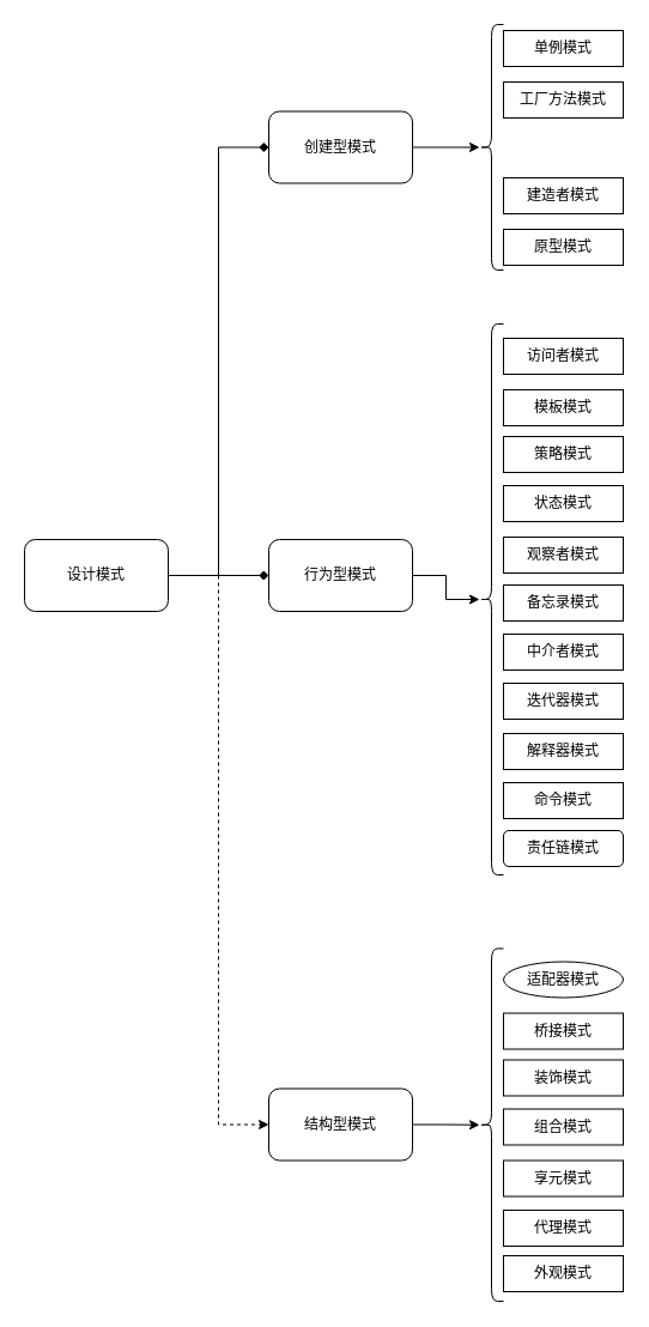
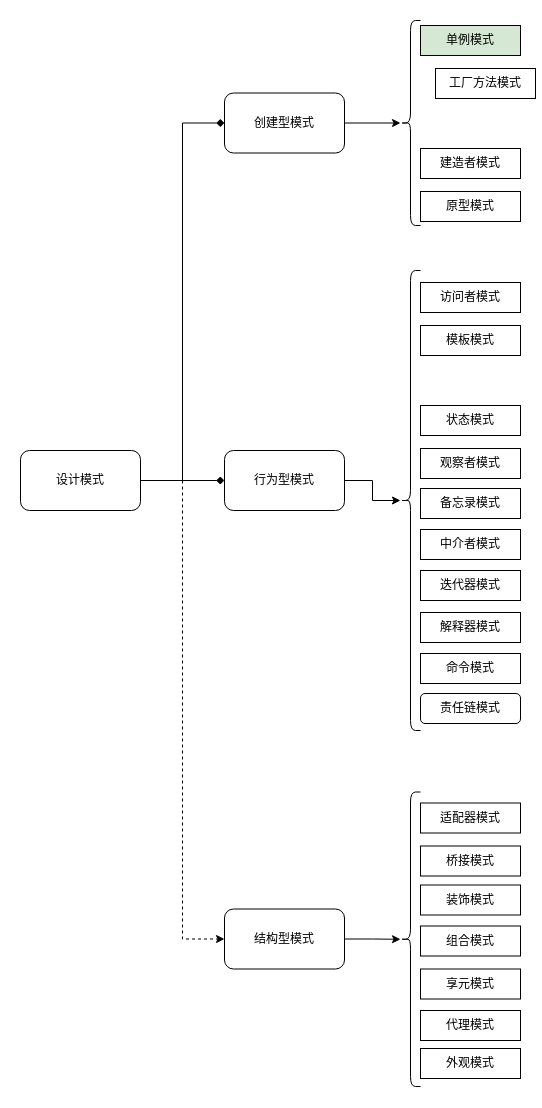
  <mxCell id="0" />
  <mxCell id="1" parent="0" />
  <mxCell id="2" style="edgeStyle=orthogonalEdgeStyle;rounded=0;orthogonalLoop=1;jettySize=auto;html=1;entryX=0;entryY=0.5;entryDx=0;entryDy=0;endArrow=diamond;" edge="1" parent="1" source="5" target="7"><mxGeometry relative="1" as="geometry" /></mxCell>
  <mxCell id="3" style="edgeStyle=orthogonalEdgeStyle;rounded=0;orthogonalLoop=1;jettySize=auto;html=1;entryX=0;entryY=0.5;entryDx=0;entryDy=0;endArrow=diamond;" edge="1" parent="1" source="5" target="11"><mxGeometry relative="1" as="geometry" /></mxCell>
  <mxCell id="4" style="edgeStyle=orthogonalEdgeStyle;rounded=0;orthogonalLoop=1;jettySize=auto;html=1;entryX=0;entryY=0.5;entryDx=0;entryDy=0;dashed=1;" edge="1" parent="1" source="5" target="9"><mxGeometry relative="1" as="geometry" /></mxCell>
  <mxCell id="5" value="设计模式" style="rounded=1;whiteSpace=wrap;html=1;" vertex="1" parent="1"><mxGeometry x="20" y="450" width="120" height="60" as="geometry" /></mxCell>
  <mxCell id="6" value="" style="edgeStyle=orthogonalEdgeStyle;rounded=0;orthogonalLoop=1;jettySize=auto;html=1;" edge="1" parent="1" source="7" target="16"><mxGeometry relative="1" as="geometry" /></mxCell>
  <mxCell id="7" value="创建型模式" style="rounded=1;whiteSpace=wrap;html=1;" vertex="1" parent="1"><mxGeometry x="224" y="92.5" width="120" height="60" as="geometry" /></mxCell>
  <mxCell id="8" value="" style="edgeStyle=orthogonalEdgeStyle;rounded=0;orthogonalLoop=1;jettySize=auto;html=1;" edge="1" parent="1" source="9" target="28"><mxGeometry relative="1" as="geometry" /></mxCell>
  <mxCell id="9" value="结构型模式" style="rounded=1;whiteSpace=wrap;html=1;" vertex="1" parent="1"><mxGeometry x="224" y="908.5" width="120" height="60" as="geometry" /></mxCell>
  <mxCell id="10" value="" style="edgeStyle=orthogonalEdgeStyle;rounded=0;orthogonalLoop=1;jettySize=auto;html=1;" edge="1" parent="1" source="11" target="22"><mxGeometry relative="1" as="geometry" /></mxCell>
  <mxCell id="11" value="行为型模式" style="rounded=1;whiteSpace=wrap;html=1;" vertex="1" parent="1"><mxGeometry x="224" y="450" width="120" height="60" as="geometry" /></mxCell>
- <mxCell id="12" value="单例模式" style="rounded=0;whiteSpace=wrap;html=1;" vertex="1" parent="1"><mxGeometry x="420" y="25" width="100" height="30" as="geometry" /></mxCell>
- <mxCell id="13" value="工厂方法模式" style="rounded=0;whiteSpace=wrap;html=1;" vertex="1" parent="1"><mxGeometry x="420" y="68" width="100" height="30" as="geometry" /></mxCell>
+ <mxCell id="12" value="单例模式" style="rounded=0;whiteSpace=wrap;html=1;fillColor=#d5e8d4;" vertex="1" parent="1"><mxGeometry x="420" y="25" width="100" height="30" as="geometry" /></mxCell>
+ <mxCell id="13" value="工厂方法模式" style="rounded=0;whiteSpace=wrap;html=1;" vertex="1" parent="1"><mxGeometry x="435" y="68" width="100" height="30" as="geometry" /></mxCell>
  <mxCell id="14" value="建造者模式" style="rounded=0;whiteSpace=wrap;html=1;" vertex="1" parent="1"><mxGeometry x="420" y="148" width="100" height="30" as="geometry" /></mxCell>
  <mxCell id="15" value="原型模式" style="rounded=0;whiteSpace=wrap;html=1;" vertex="1" parent="1"><mxGeometry x="420" y="191" width="100" height="30" as="geometry" /></mxCell>
  <mxCell id="16" value="" style="shape=curlyBracket;whiteSpace=wrap;html=1;rounded=1;" vertex="1" parent="1"><mxGeometry x="400" y="20" width="20" height="205" as="geometry" /></mxCell>
- <mxCell id="17" value="策略模式" style="rounded=0;whiteSpace=wrap;html=1;" vertex="1" parent="1"><mxGeometry x="420" y="364" width="100" height="30" as="geometry" /></mxCell>
  <mxCell id="18" value="访问者模式" style="rounded=0;whiteSpace=wrap;html=1;" vertex="1" parent="1"><mxGeometry x="420" y="282" width="100" height="30" as="geometry" /></mxCell>
  <mxCell id="19" value="模板模式" style="rounded=0;whiteSpace=wrap;html=1;" vertex="1" parent="1"><mxGeometry x="420" y="325" width="100" height="30" as="geometry" /></mxCell>
  <mxCell id="20" value="状态模式" style="rounded=0;whiteSpace=wrap;html=1;" vertex="1" parent="1"><mxGeometry x="420" y="405" width="100" height="30" as="geometry" /></mxCell>
  <mxCell id="21" value="观察者模式" style="rounded=0;whiteSpace=wrap;html=1;" vertex="1" parent="1"><mxGeometry x="420" y="448" width="100" height="30" as="geometry" /></mxCell>
  <mxCell id="22" value="" style="shape=curlyBracket;whiteSpace=wrap;html=1;rounded=1;" vertex="1" parent="1"><mxGeometry x="400" y="270" width="20" height="460" as="geometry" /></mxCell>
  <mxCell id="23" value="装饰模式" style="rounded=0;whiteSpace=wrap;html=1;" vertex="1" parent="1"><mxGeometry x="420" y="884.5" width="100" height="30" as="geometry" /></mxCell>
- <mxCell id="24" value="适配器模式" style="ellipse;whiteSpace=wrap;html=1;" vertex="1" parent="1"><mxGeometry x="420" y="802.5" width="100" height="30" as="geometry" /></mxCell>
+ <mxCell id="24" value="适配器模式" style="rounded=0;whiteSpace=wrap;html=1;" vertex="1" parent="1"><mxGeometry x="420" y="802.5" width="100" height="30" as="geometry" /></mxCell>
  <mxCell id="25" value="桥接模式" style="rounded=0;whiteSpace=wrap;html=1;" vertex="1" parent="1"><mxGeometry x="420" y="845.5" width="100" height="30" as="geometry" /></mxCell>
  <mxCell id="26" value="组合模式" style="rounded=0;whiteSpace=wrap;html=1;" vertex="1" parent="1"><mxGeometry x="420" y="925.5" width="100" height="30" as="geometry" /></mxCell>
  <mxCell id="27" value="享元模式" style="rounded=0;whiteSpace=wrap;html=1;" vertex="1" parent="1"><mxGeometry x="420" y="968.5" width="100" height="30" as="geometry" /></mxCell>
  <mxCell id="28" value="" style="shape=curlyBracket;whiteSpace=wrap;html=1;rounded=1;" vertex="1" parent="1"><mxGeometry x="400" y="791.5" width="20" height="294.5" as="geometry" /></mxCell>
  <mxCell id="29" value="代理模式" style="rounded=0;whiteSpace=wrap;html=1;" vertex="1" parent="1"><mxGeometry x="420" y="1010" width="100" height="30" as="geometry" /></mxCell>
  <mxCell id="30" value="外观模式" style="rounded=0;whiteSpace=wrap;html=1;" vertex="1" parent="1"><mxGeometry x="420" y="1048" width="100" height="30" as="geometry" /></mxCell>
  <mxCell id="31" value="迭代器模式" style="rounded=0;whiteSpace=wrap;html=1;" vertex="1" parent="1"><mxGeometry x="420" y="570" width="100" height="30" as="geometry" /></mxCell>
  <mxCell id="32" value="备忘录模式" style="rounded=0;whiteSpace=wrap;html=1;" vertex="1" parent="1"><mxGeometry x="420" y="488" width="100" height="30" as="geometry" /></mxCell>
  <mxCell id="33" value="中介者模式" style="rounded=0;whiteSpace=wrap;html=1;" vertex="1" parent="1"><mxGeometry x="420" y="529" width="100" height="30" as="geometry" /></mxCell>
  <mxCell id="34" value="解释器模式" style="rounded=0;whiteSpace=wrap;html=1;" vertex="1" parent="1"><mxGeometry x="420" y="612" width="100" height="30" as="geometry" /></mxCell>
  <mxCell id="35" value="命令模式" style="rounded=0;whiteSpace=wrap;html=1;" vertex="1" parent="1"><mxGeometry x="420" y="653" width="100" height="30" as="geometry" /></mxCell>
  <mxCell id="36" value="责任链模式" style="whiteSpace=wrap;html=1;rounded=1;" vertex="1" parent="1"><mxGeometry x="420" y="693" width="100" height="30" as="geometry" /></mxCell>
